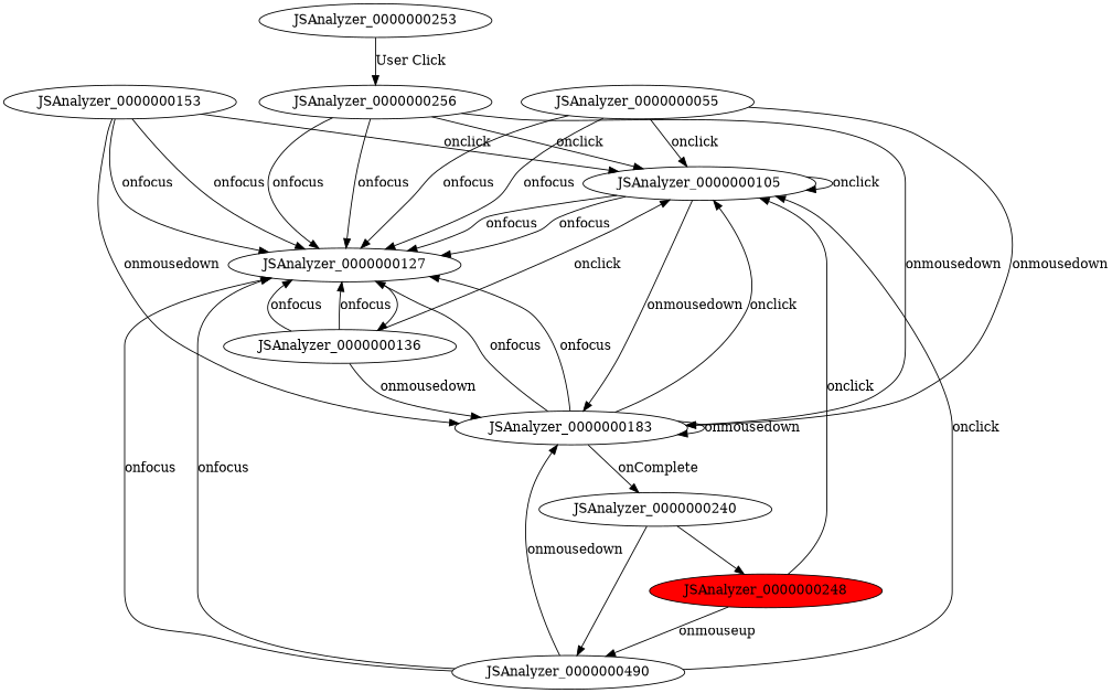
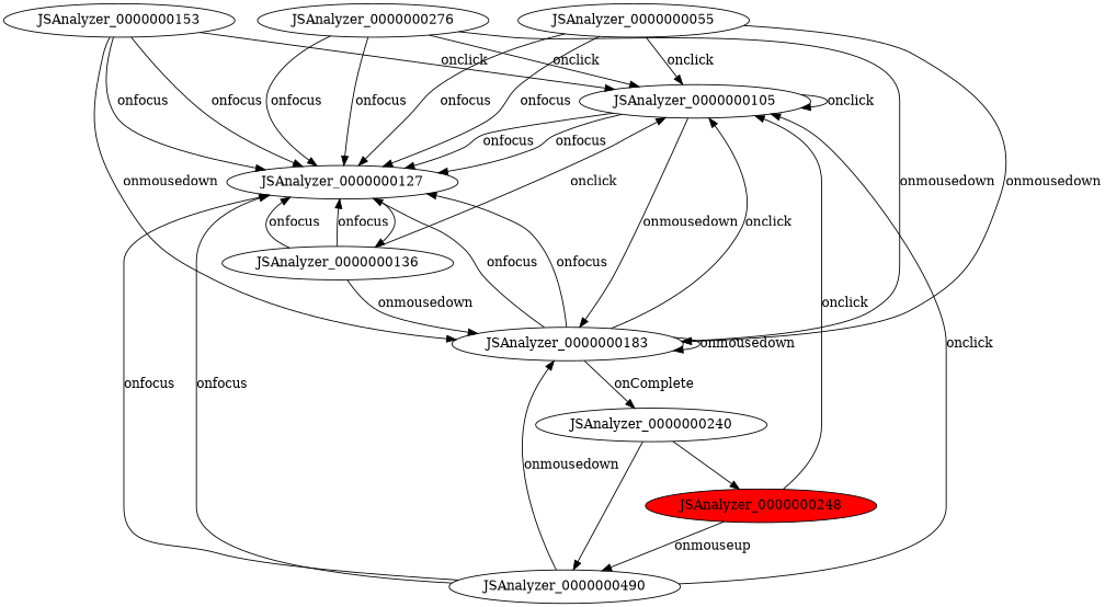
  digraph {
    fontname="DejaVu Serif"
    node [fontname="DejaVu Serif"]
    edge [fontname="DejaVu Serif"]
    JSAnalyzer_0000000055
    JSAnalyzer_0000000105
    JSAnalyzer_0000000127
    JSAnalyzer_0000000183
    JSAnalyzer_0000000136
    JSAnalyzer_0000000240
    JSAnalyzer_0000000153
    JSAnalyzer_0000000248 [fillcolor=red style=filled]
    JSAnalyzer_0000000490
-   JSAnalyzer_0000000253
-   JSAnalyzer_0000000256
+   JSAnalyzer_0000000256 [label=JSAnalyzer_0000000276]
    JSAnalyzer_0000000055 -> JSAnalyzer_0000000105 [label=onclick]
    JSAnalyzer_0000000055 -> JSAnalyzer_0000000127 [label=onfocus]
    JSAnalyzer_0000000055 -> JSAnalyzer_0000000127 [label=onfocus]
    JSAnalyzer_0000000055 -> JSAnalyzer_0000000183 [label=onmousedown]
    JSAnalyzer_0000000105 -> JSAnalyzer_0000000105 [label=onclick]
    JSAnalyzer_0000000105 -> JSAnalyzer_0000000127 [label=onfocus]
    JSAnalyzer_0000000105 -> JSAnalyzer_0000000127 [label=onfocus]
    JSAnalyzer_0000000105 -> JSAnalyzer_0000000183 [label=onmousedown]
    JSAnalyzer_0000000127 -> JSAnalyzer_0000000136
    JSAnalyzer_0000000183 -> JSAnalyzer_0000000105 [label=onclick]
    JSAnalyzer_0000000183 -> JSAnalyzer_0000000127 [label=onfocus]
    JSAnalyzer_0000000183 -> JSAnalyzer_0000000127 [label=onfocus]
    JSAnalyzer_0000000183 -> JSAnalyzer_0000000183 [label=onmousedown]
    JSAnalyzer_0000000183 -> JSAnalyzer_0000000240 [label=onComplete]
    JSAnalyzer_0000000136 -> JSAnalyzer_0000000105 [label=onclick]
    JSAnalyzer_0000000136 -> JSAnalyzer_0000000127 [label=onfocus]
    JSAnalyzer_0000000136 -> JSAnalyzer_0000000127 [label=onfocus]
    JSAnalyzer_0000000136 -> JSAnalyzer_0000000183 [label=onmousedown]
    JSAnalyzer_0000000240 -> JSAnalyzer_0000000248
    JSAnalyzer_0000000240 -> JSAnalyzer_0000000490
    JSAnalyzer_0000000153 -> JSAnalyzer_0000000105 [label=onclick]
    JSAnalyzer_0000000153 -> JSAnalyzer_0000000127 [label=onfocus]
    JSAnalyzer_0000000153 -> JSAnalyzer_0000000127 [label=onfocus]
    JSAnalyzer_0000000153 -> JSAnalyzer_0000000183 [label=onmousedown]
    JSAnalyzer_0000000248 -> JSAnalyzer_0000000105 [label=onclick]
    JSAnalyzer_0000000248 -> JSAnalyzer_0000000490 [label=onmouseup]
    JSAnalyzer_0000000490 -> JSAnalyzer_0000000105 [label=onclick]
    JSAnalyzer_0000000490 -> JSAnalyzer_0000000127 [label=onfocus]
    JSAnalyzer_0000000490 -> JSAnalyzer_0000000127 [label=onfocus]
    JSAnalyzer_0000000490 -> JSAnalyzer_0000000183 [label=onmousedown]
-   JSAnalyzer_0000000253 -> JSAnalyzer_0000000256 [label="User Click"]
    JSAnalyzer_0000000256 -> JSAnalyzer_0000000105 [label=onclick]
    JSAnalyzer_0000000256 -> JSAnalyzer_0000000127 [label=onfocus]
    JSAnalyzer_0000000256 -> JSAnalyzer_0000000127 [label=onfocus]
    JSAnalyzer_0000000256 -> JSAnalyzer_0000000183 [label=onmousedown]
  }
